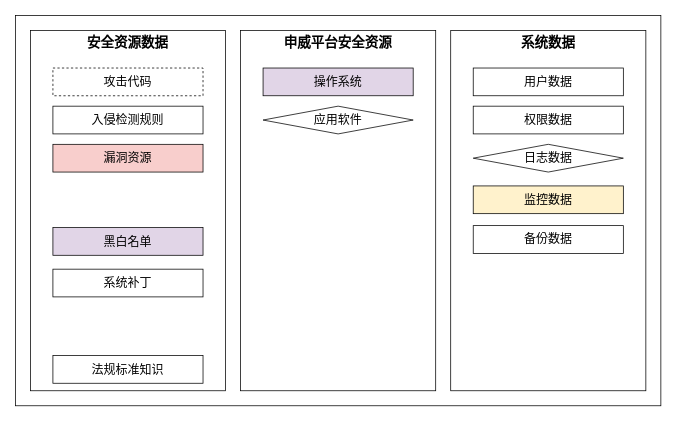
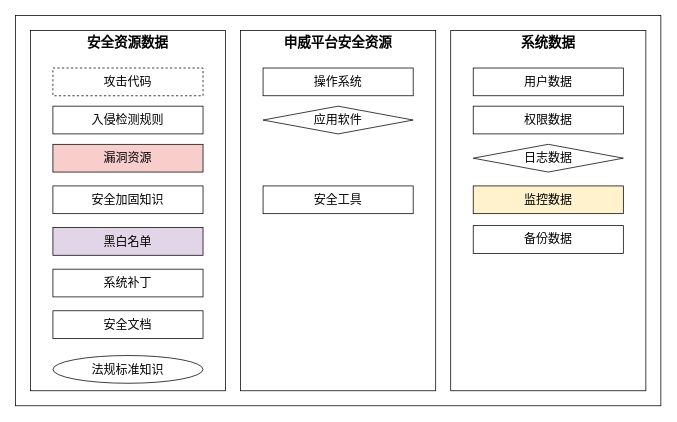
  <mxCell id="0" />
  <mxCell id="1" parent="0" />
  <mxCell id="2" value="" style="whiteSpace=wrap;html=1;" vertex="1" parent="1"><mxGeometry x="20" y="20" width="860" height="520" as="geometry" /></mxCell>
  <mxCell id="3" value="" style="rounded=0;html=1;jettySize=auto;orthogonalLoop=1;fontSize=11;endArrow=block;endFill=0;endSize=8;strokeWidth=1;shadow=0;labelBackgroundColor=none;edgeStyle=orthogonalEdgeStyle;" parent="1" edge="1"><mxGeometry relative="1" as="geometry"><mxPoint x="190" y="70" as="sourcePoint" /></mxGeometry></mxCell>
  <mxCell id="4" value="Yes" style="rounded=0;html=1;jettySize=auto;orthogonalLoop=1;fontSize=11;endArrow=block;endFill=0;endSize=8;strokeWidth=1;shadow=0;labelBackgroundColor=none;edgeStyle=orthogonalEdgeStyle;" parent="1" edge="1"><mxGeometry y="20" relative="1" as="geometry"><mxPoint as="offset" /><mxPoint x="190" y="200" as="sourcePoint" /></mxGeometry></mxCell>
  <mxCell id="5" value="No" style="edgeStyle=orthogonalEdgeStyle;rounded=0;html=1;jettySize=auto;orthogonalLoop=1;fontSize=11;endArrow=block;endFill=0;endSize=8;strokeWidth=1;shadow=0;labelBackgroundColor=none;" parent="1" edge="1"><mxGeometry y="10" relative="1" as="geometry"><mxPoint as="offset" /><mxPoint x="240" y="160" as="sourcePoint" /></mxGeometry></mxCell>
  <mxCell id="6" value="No" style="rounded=0;html=1;jettySize=auto;orthogonalLoop=1;fontSize=11;endArrow=block;endFill=0;endSize=8;strokeWidth=1;shadow=0;labelBackgroundColor=none;edgeStyle=orthogonalEdgeStyle;" parent="1" edge="1"><mxGeometry x="0.333" y="20" relative="1" as="geometry"><mxPoint as="offset" /><mxPoint x="190" y="320" as="sourcePoint" /></mxGeometry></mxCell>
  <mxCell id="7" value="Yes" style="edgeStyle=orthogonalEdgeStyle;rounded=0;html=1;jettySize=auto;orthogonalLoop=1;fontSize=11;endArrow=block;endFill=0;endSize=8;strokeWidth=1;shadow=0;labelBackgroundColor=none;" parent="1" edge="1"><mxGeometry y="10" relative="1" as="geometry"><mxPoint as="offset" /><mxPoint x="290" y="280" as="targetPoint" /></mxGeometry></mxCell>
  <mxCell id="8" value="&lt;font style=&quot;font-size: 18px;&quot;&gt;&lt;b&gt;安全资源数据&lt;/b&gt;&lt;/font&gt;" style="rounded=0;whiteSpace=wrap;html=1;verticalAlign=top;" vertex="1" parent="1"><mxGeometry x="40" y="40" width="260" height="480" as="geometry" /></mxCell>
  <mxCell id="9" value="&lt;font size=&quot;1&quot; style=&quot;&quot;&gt;&lt;b style=&quot;font-size: 18px;&quot;&gt;申威平台安全资源&lt;/b&gt;&lt;/font&gt;" style="rounded=0;whiteSpace=wrap;html=1;verticalAlign=top;" vertex="1" parent="1"><mxGeometry x="320" y="40" width="260" height="480" as="geometry" /></mxCell>
  <mxCell id="10" value="" style="group" vertex="1" connectable="0" parent="1"><mxGeometry x="70" y="90" width="200" height="420" as="geometry" /></mxCell>
  <mxCell id="11" value="攻击代码" style="rounded=0;whiteSpace=wrap;html=1;fontSize=16;dashed=1;" vertex="1" parent="10"><mxGeometry width="200" height="36.964" as="geometry" /></mxCell>
  <mxCell id="12" value="入侵检测规则" style="rounded=0;whiteSpace=wrap;html=1;fontSize=16;" vertex="1" parent="10"><mxGeometry y="50.825" width="200" height="36.964" as="geometry" /></mxCell>
  <mxCell id="13" value="漏洞资源" style="rounded=0;whiteSpace=wrap;html=1;fontSize=16;fillColor=#f8cecc;" vertex="1" parent="10"><mxGeometry y="101.65" width="200" height="36.964" as="geometry" /></mxCell>
+ <mxCell id="14" value="安全加固知识" style="rounded=0;whiteSpace=wrap;html=1;fontSize=16;" vertex="1" parent="10"><mxGeometry y="157.096" width="200" height="36.964" as="geometry" /></mxCell>
  <mxCell id="15" value="黑白名单" style="rounded=0;whiteSpace=wrap;html=1;fontSize=16;fillColor=#e1d5e7;" vertex="1" parent="10"><mxGeometry y="212.541" width="200" height="36.964" as="geometry" /></mxCell>
  <mxCell id="16" value="系统补丁" style="rounded=0;whiteSpace=wrap;html=1;fontSize=16;" vertex="1" parent="10"><mxGeometry y="267.987" width="200" height="36.964" as="geometry" /></mxCell>
- <mxCell id="18" value="法规标准知识" style="rounded=0;whiteSpace=wrap;html=1;fontSize=16;" vertex="1" parent="10"><mxGeometry y="383.036" width="200" height="36.964" as="geometry" /></mxCell>
+ <mxCell id="17" value="安全文档" style="rounded=0;whiteSpace=wrap;html=1;fontSize=16;" vertex="1" parent="10"><mxGeometry y="323.432" width="200" height="36.964" as="geometry" /></mxCell>
+ <mxCell id="18" value="法规标准知识" style="ellipse;whiteSpace=wrap;html=1;fontSize=16;" vertex="1" parent="10"><mxGeometry y="383.036" width="200" height="36.964" as="geometry" /></mxCell>
  <mxCell id="19" value="" style="group" vertex="1" connectable="0" parent="1"><mxGeometry x="350" y="90" width="200" height="420" as="geometry" /></mxCell>
- <mxCell id="20" value="操作系统" style="rounded=0;whiteSpace=wrap;html=1;fontSize=16;fillColor=#e1d5e7;" vertex="1" parent="19"><mxGeometry width="200" height="36.964" as="geometry" /></mxCell>
+ <mxCell id="20" value="操作系统" style="rounded=0;whiteSpace=wrap;html=1;fontSize=16;" vertex="1" parent="19"><mxGeometry width="200" height="36.964" as="geometry" /></mxCell>
  <mxCell id="21" value="应用软件" style="rhombus;whiteSpace=wrap;html=1;fontSize=16;" vertex="1" parent="19"><mxGeometry y="50.825" width="200" height="36.964" as="geometry" /></mxCell>
+ <mxCell id="22" value="安全工具" style="rounded=0;whiteSpace=wrap;html=1;fontSize=16;" vertex="1" parent="19"><mxGeometry y="157.096" width="200" height="36.964" as="geometry" /></mxCell>
  <mxCell id="23" value="&lt;font size=&quot;1&quot; style=&quot;&quot;&gt;&lt;b style=&quot;font-size: 18px;&quot;&gt;系统数据&lt;/b&gt;&lt;/font&gt;" style="rounded=0;whiteSpace=wrap;html=1;verticalAlign=top;" vertex="1" parent="1"><mxGeometry x="600" y="40" width="260" height="480" as="geometry" /></mxCell>
  <mxCell id="24" value="" style="group" vertex="1" connectable="0" parent="1"><mxGeometry x="630" y="90" width="200" height="420" as="geometry" /></mxCell>
  <mxCell id="25" value="用户数据" style="rounded=0;whiteSpace=wrap;html=1;fontSize=16;" vertex="1" parent="24"><mxGeometry width="200" height="36.964" as="geometry" /></mxCell>
  <mxCell id="26" value="权限数据" style="rounded=0;whiteSpace=wrap;html=1;fontSize=16;" vertex="1" parent="24"><mxGeometry y="50.825" width="200" height="36.964" as="geometry" /></mxCell>
  <mxCell id="27" value="日志数据" style="rhombus;whiteSpace=wrap;html=1;fontSize=16;" vertex="1" parent="24"><mxGeometry y="101.65" width="200" height="36.964" as="geometry" /></mxCell>
  <mxCell id="28" value="监控数据" style="rounded=0;whiteSpace=wrap;html=1;fontSize=16;fillColor=#fff2cc;" vertex="1" parent="24"><mxGeometry y="157.096" width="200" height="36.964" as="geometry" /></mxCell>
  <mxCell id="29" value="备份数据" style="rounded=0;whiteSpace=wrap;html=1;fontSize=16;" vertex="1" parent="1"><mxGeometry x="630" y="299.996" width="200" height="36.964" as="geometry" /></mxCell>
